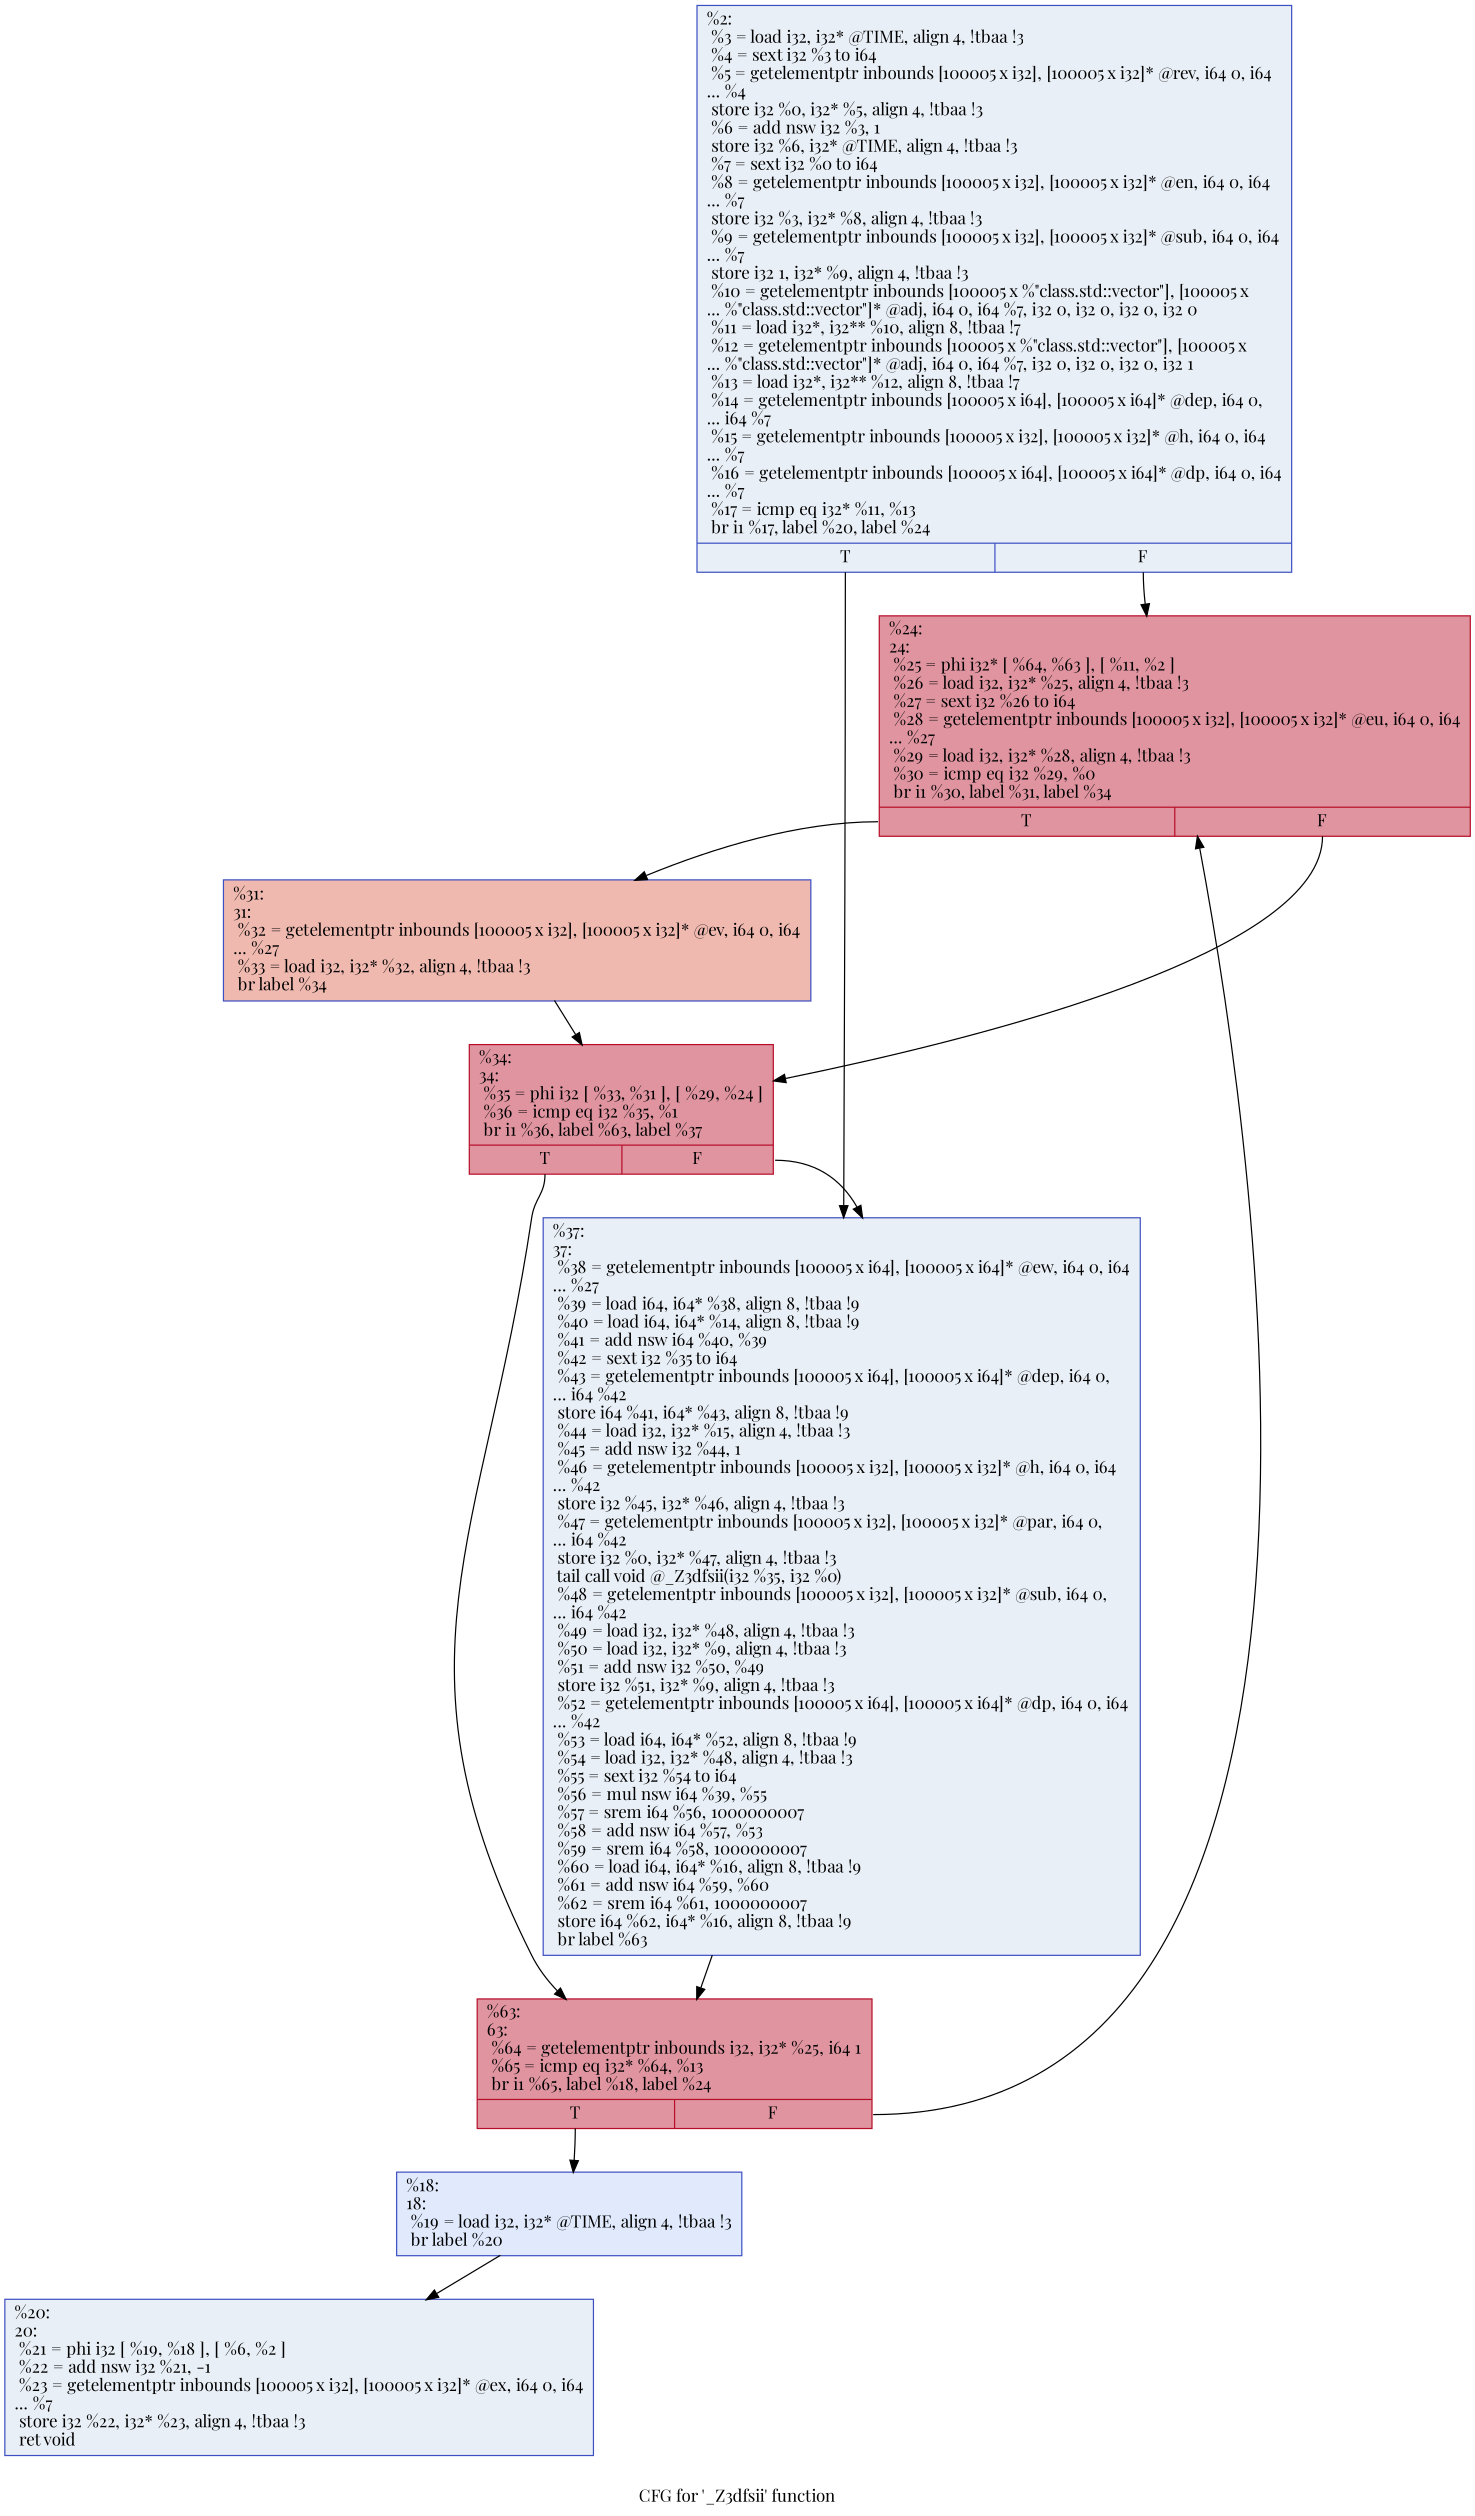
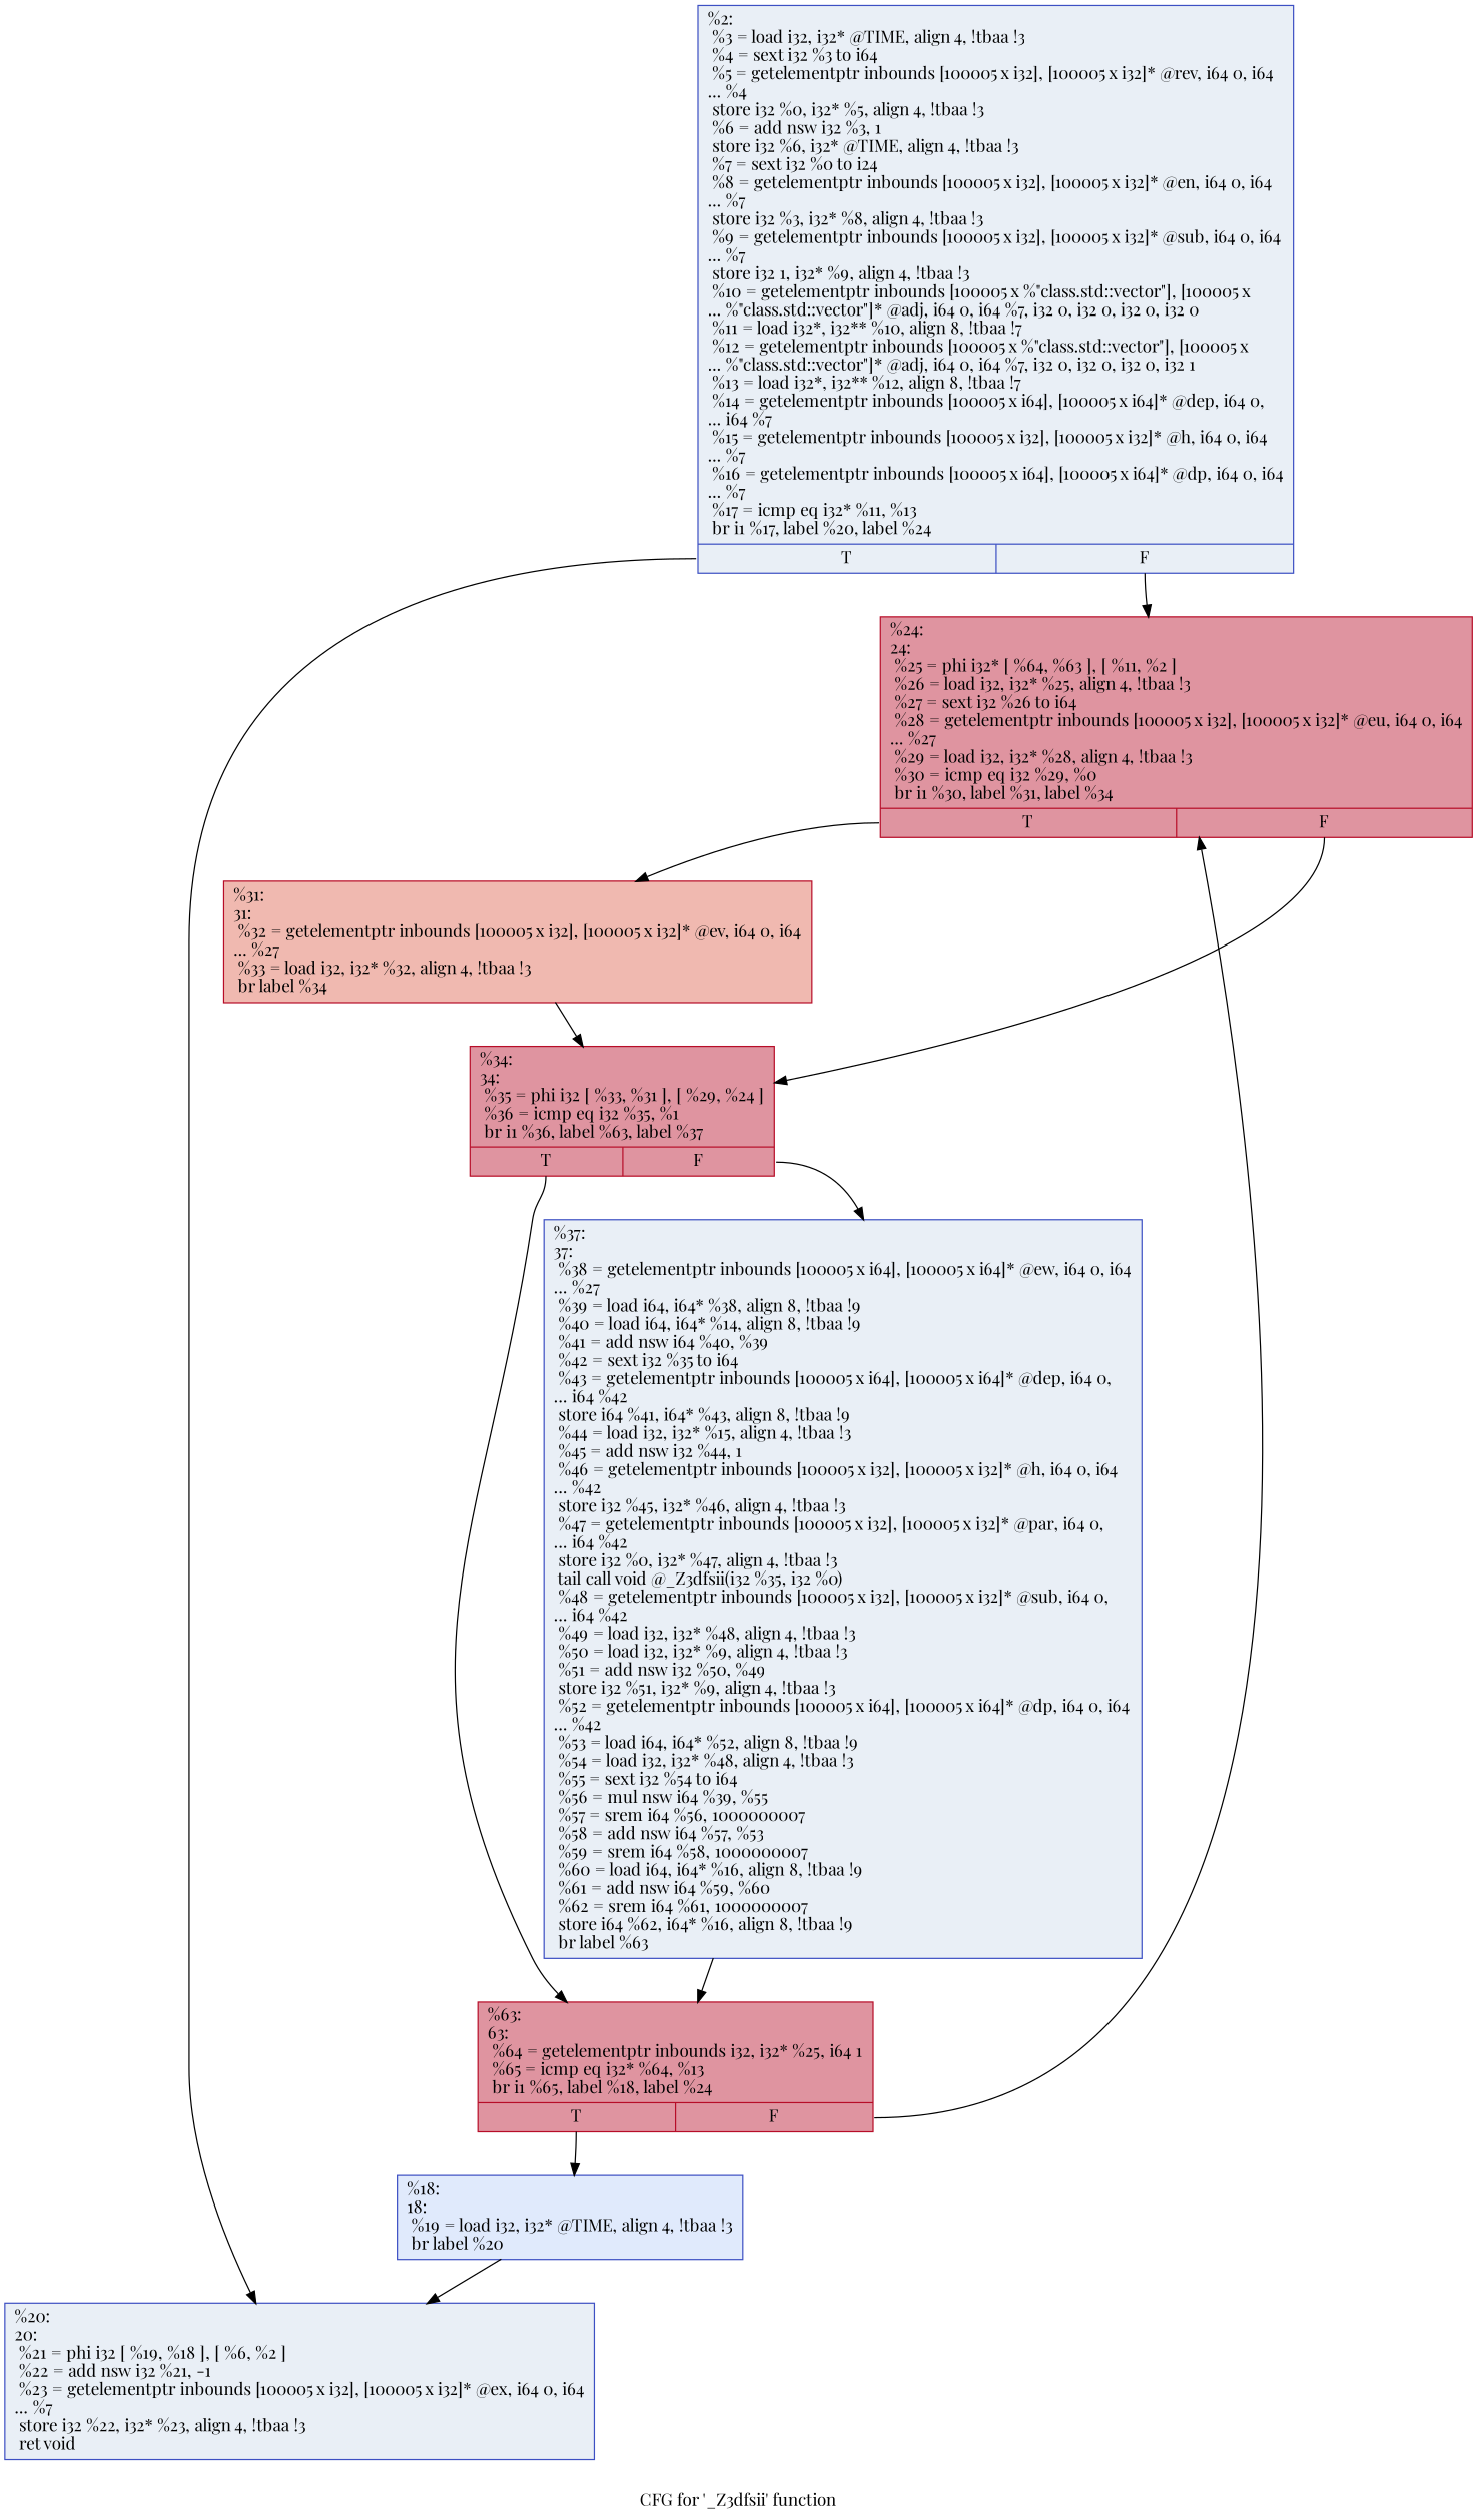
  digraph {
    fontname="Playfair Display"
    label="CFG for '_Z3dfsii' function"
    node [color="#3d50c3ff" fillcolor="#cedaeb70" fontname="Playfair Display" shape=record style=filled]
    edge [fontname="Playfair Display" tailport=s0]
-   n1 [label="{%2:\l  %3 = load i32, i32* @TIME, align 4, !tbaa !3\l  %4 = sext i32 %3 to i64\l  %5 = getelementptr inbounds [100005 x i32], [100005 x i32]* @rev, i64 0, i64\l... %4\l  store i32 %0, i32* %5, align 4, !tbaa !3\l  %6 = add nsw i32 %3, 1\l  store i32 %6, i32* @TIME, align 4, !tbaa !3\l  %7 = sext i32 %0 to i64\l  %8 = getelementptr inbounds [100005 x i32], [100005 x i32]* @en, i64 0, i64\l... %7\l  store i32 %3, i32* %8, align 4, !tbaa !3\l  %9 = getelementptr inbounds [100005 x i32], [100005 x i32]* @sub, i64 0, i64\l... %7\l  store i32 1, i32* %9, align 4, !tbaa !3\l  %10 = getelementptr inbounds [100005 x %\"class.std::vector\"], [100005 x\l... %\"class.std::vector\"]* @adj, i64 0, i64 %7, i32 0, i32 0, i32 0, i32 0\l  %11 = load i32*, i32** %10, align 8, !tbaa !7\l  %12 = getelementptr inbounds [100005 x %\"class.std::vector\"], [100005 x\l... %\"class.std::vector\"]* @adj, i64 0, i64 %7, i32 0, i32 0, i32 0, i32 1\l  %13 = load i32*, i32** %12, align 8, !tbaa !7\l  %14 = getelementptr inbounds [100005 x i64], [100005 x i64]* @dep, i64 0,\l... i64 %7\l  %15 = getelementptr inbounds [100005 x i32], [100005 x i32]* @h, i64 0, i64\l... %7\l  %16 = getelementptr inbounds [100005 x i64], [100005 x i64]* @dp, i64 0, i64\l... %7\l  %17 = icmp eq i32* %11, %13\l  br i1 %17, label %20, label %24\l|{<s0>T|<s1>F}}"]
+   n1 [label="{%2:\l  %3 = load i32, i32* @TIME, align 4, !tbaa !3\l  %4 = sext i32 %3 to i64\l  %5 = getelementptr inbounds [100005 x i32], [100005 x i32]* @rev, i64 0, i64\l... %4\l  store i32 %0, i32* %5, align 4, !tbaa !3\l  %6 = add nsw i32 %3, 1\l  store i32 %6, i32* @TIME, align 4, !tbaa !3\l  %7 = sext i32 %0 to i24\l  %8 = getelementptr inbounds [100005 x i32], [100005 x i32]* @en, i64 0, i64\l... %7\l  store i32 %3, i32* %8, align 4, !tbaa !3\l  %9 = getelementptr inbounds [100005 x i32], [100005 x i32]* @sub, i64 0, i64\l... %7\l  store i32 1, i32* %9, align 4, !tbaa !3\l  %10 = getelementptr inbounds [100005 x %\"class.std::vector\"], [100005 x\l... %\"class.std::vector\"]* @adj, i64 0, i64 %7, i32 0, i32 0, i32 0, i32 0\l  %11 = load i32*, i32** %10, align 8, !tbaa !7\l  %12 = getelementptr inbounds [100005 x %\"class.std::vector\"], [100005 x\l... %\"class.std::vector\"]* @adj, i64 0, i64 %7, i32 0, i32 0, i32 0, i32 1\l  %13 = load i32*, i32** %12, align 8, !tbaa !7\l  %14 = getelementptr inbounds [100005 x i64], [100005 x i64]* @dep, i64 0,\l... i64 %7\l  %15 = getelementptr inbounds [100005 x i32], [100005 x i32]* @h, i64 0, i64\l... %7\l  %16 = getelementptr inbounds [100005 x i64], [100005 x i64]* @dp, i64 0, i64\l... %7\l  %17 = icmp eq i32* %11, %13\l  br i1 %17, label %20, label %24\l|{<s0>T|<s1>F}}"]
    n2 [label="{%20:\l20:                                               \l  %21 = phi i32 [ %19, %18 ], [ %6, %2 ]\l  %22 = add nsw i32 %21, -1\l  %23 = getelementptr inbounds [100005 x i32], [100005 x i32]* @ex, i64 0, i64\l... %7\l  store i32 %22, i32* %23, align 4, !tbaa !3\l  ret void\l}"]
    n3 [color="#b70d28ff" fillcolor="#b70d2870" label="{%24:\l24:                                               \l  %25 = phi i32* [ %64, %63 ], [ %11, %2 ]\l  %26 = load i32, i32* %25, align 4, !tbaa !3\l  %27 = sext i32 %26 to i64\l  %28 = getelementptr inbounds [100005 x i32], [100005 x i32]* @eu, i64 0, i64\l... %27\l  %29 = load i32, i32* %28, align 4, !tbaa !3\l  %30 = icmp eq i32 %29, %0\l  br i1 %30, label %31, label %34\l|{<s0>T|<s1>F}}"]
-   n4 [fillcolor="#de614d70" label="{%31:\l31:                                               \l  %32 = getelementptr inbounds [100005 x i32], [100005 x i32]* @ev, i64 0, i64\l... %27\l  %33 = load i32, i32* %32, align 4, !tbaa !3\l  br label %34\l}"]
+   n4 [color="#b70d28ff" fillcolor="#de614d70" label="{%31:\l31:                                               \l  %32 = getelementptr inbounds [100005 x i32], [100005 x i32]* @ev, i64 0, i64\l... %27\l  %33 = load i32, i32* %32, align 4, !tbaa !3\l  br label %34\l}"]
    n5 [color="#b70d28ff" fillcolor="#b70d2870" label="{%34:\l34:                                               \l  %35 = phi i32 [ %33, %31 ], [ %29, %24 ]\l  %36 = icmp eq i32 %35, %1\l  br i1 %36, label %63, label %37\l|{<s0>T|<s1>F}}"]
    n6 [color="#b70d28ff" fillcolor="#b70d2870" label="{%63:\l63:                                               \l  %64 = getelementptr inbounds i32, i32* %25, i64 1\l  %65 = icmp eq i32* %64, %13\l  br i1 %65, label %18, label %24\l|{<s0>T|<s1>F}}"]
    n7 [label="{%37:\l37:                                               \l  %38 = getelementptr inbounds [100005 x i64], [100005 x i64]* @ew, i64 0, i64\l... %27\l  %39 = load i64, i64* %38, align 8, !tbaa !9\l  %40 = load i64, i64* %14, align 8, !tbaa !9\l  %41 = add nsw i64 %40, %39\l  %42 = sext i32 %35 to i64\l  %43 = getelementptr inbounds [100005 x i64], [100005 x i64]* @dep, i64 0,\l... i64 %42\l  store i64 %41, i64* %43, align 8, !tbaa !9\l  %44 = load i32, i32* %15, align 4, !tbaa !3\l  %45 = add nsw i32 %44, 1\l  %46 = getelementptr inbounds [100005 x i32], [100005 x i32]* @h, i64 0, i64\l... %42\l  store i32 %45, i32* %46, align 4, !tbaa !3\l  %47 = getelementptr inbounds [100005 x i32], [100005 x i32]* @par, i64 0,\l... i64 %42\l  store i32 %0, i32* %47, align 4, !tbaa !3\l  tail call void @_Z3dfsii(i32 %35, i32 %0)\l  %48 = getelementptr inbounds [100005 x i32], [100005 x i32]* @sub, i64 0,\l... i64 %42\l  %49 = load i32, i32* %48, align 4, !tbaa !3\l  %50 = load i32, i32* %9, align 4, !tbaa !3\l  %51 = add nsw i32 %50, %49\l  store i32 %51, i32* %9, align 4, !tbaa !3\l  %52 = getelementptr inbounds [100005 x i64], [100005 x i64]* @dp, i64 0, i64\l... %42\l  %53 = load i64, i64* %52, align 8, !tbaa !9\l  %54 = load i32, i32* %48, align 4, !tbaa !3\l  %55 = sext i32 %54 to i64\l  %56 = mul nsw i64 %39, %55\l  %57 = srem i64 %56, 1000000007\l  %58 = add nsw i64 %57, %53\l  %59 = srem i64 %58, 1000000007\l  %60 = load i64, i64* %16, align 8, !tbaa !9\l  %61 = add nsw i64 %59, %60\l  %62 = srem i64 %61, 1000000007\l  store i64 %62, i64* %16, align 8, !tbaa !9\l  br label %63\l}"]
    n8 [fillcolor="#b9d0f970" label="{%18:\l18:                                               \l  %19 = load i32, i32* @TIME, align 4, !tbaa !3\l  br label %20\l}"]
-   n1 -> n7
+   n1 -> n2
    n1 -> n3 [tailport=s1]
    n3 -> n4
    n3 -> n5 [tailport=s1]
    n4 -> n5
    n5 -> n6
    n5 -> n7 [tailport=s1]
    n6 -> n3 [tailport=s1]
    n6 -> n8
    n7 -> n6
    n8 -> n2
  }
